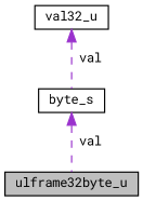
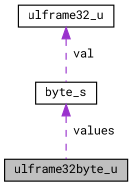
  digraph {
    fontname="Roboto Mono"
    node [color=black fillcolor=white fontname="Roboto Mono" fontsize=10 shape=record style=filled]
    edge [color=darkorchid3 dir=back fontname="Roboto Mono" fontsize=10 labelfontname=Helvetica labelfontsize=10 style=dashed]
    n1 [fillcolor=grey75 fontcolor=black height=0.2 label=ulframe32byte_u width=0.4]
    n2 [height=0.2 label=byte_s width=0.4]
-   n3 [height=0.2 label=val32_u width=0.4]
-   n2 -> n1 [label=" val"]
+   n3 [height=0.2 label=ulframe32_u width=0.4]
+   n2 -> n1 [label=" values"]
    n3 -> n2 [label=" val"]
  }
